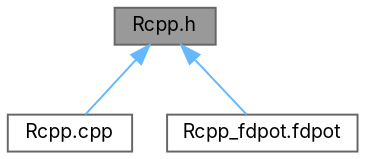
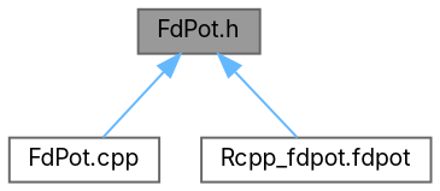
  digraph {
    fontname=Inter
    node [color=grey40 fillcolor=white fontname=Inter fontsize=10 shape=box style=filled]
    edge [color=steelblue1 dir=back fontname=Inter fontsize=10 labelfontname=Helvetica labelfontsize=10 style=solid]
-   n1 [color=gray40 fillcolor=grey60 fontcolor=black height=0.2 label="Rcpp.h" width=0.4]
-   n2 [height=0.2 label="Rcpp.cpp" width=0.4]
+   n1 [color=gray40 fillcolor=grey60 fontcolor=black height=0.2 label="FdPot.h" width=0.4]
+   n2 [height=0.2 label="FdPot.cpp" width=0.4]
    n3 [height=0.2 label="Rcpp_fdpot.fdpot" width=0.4]
    n1 -> n2
    n1 -> n3
  }
